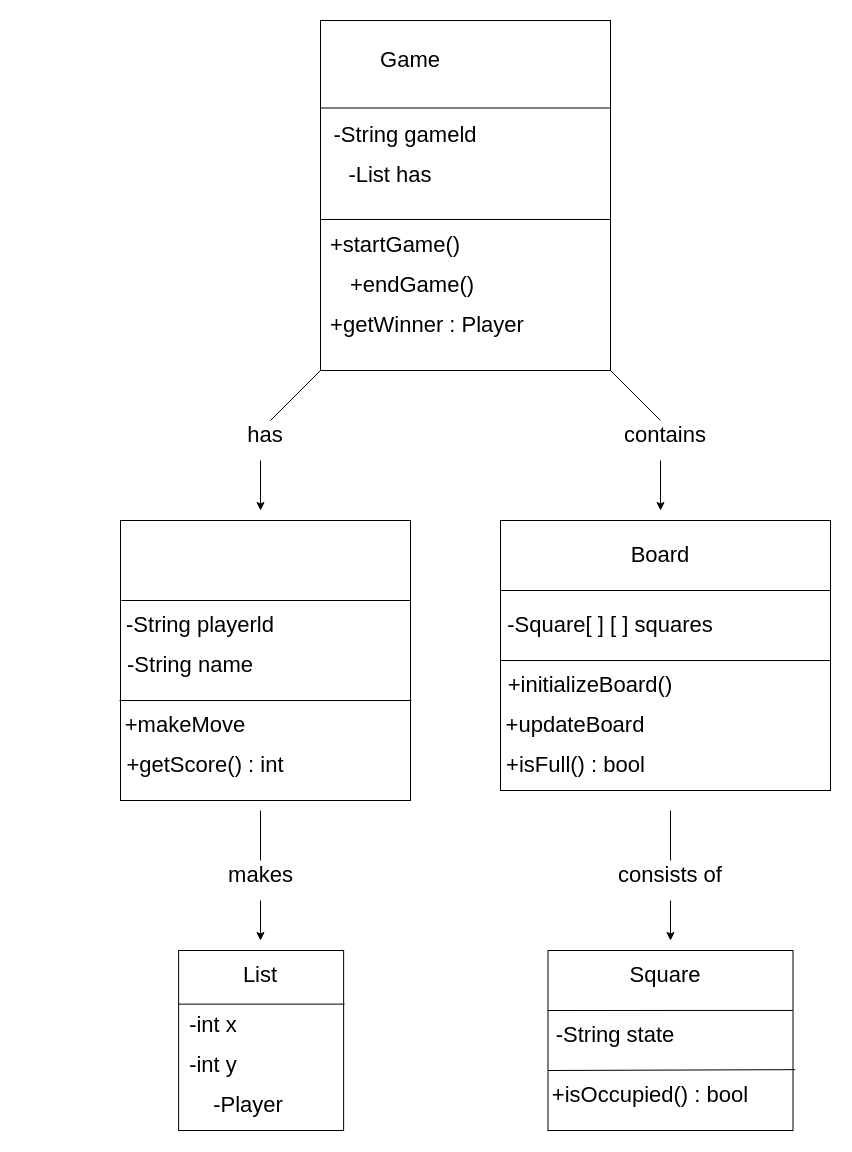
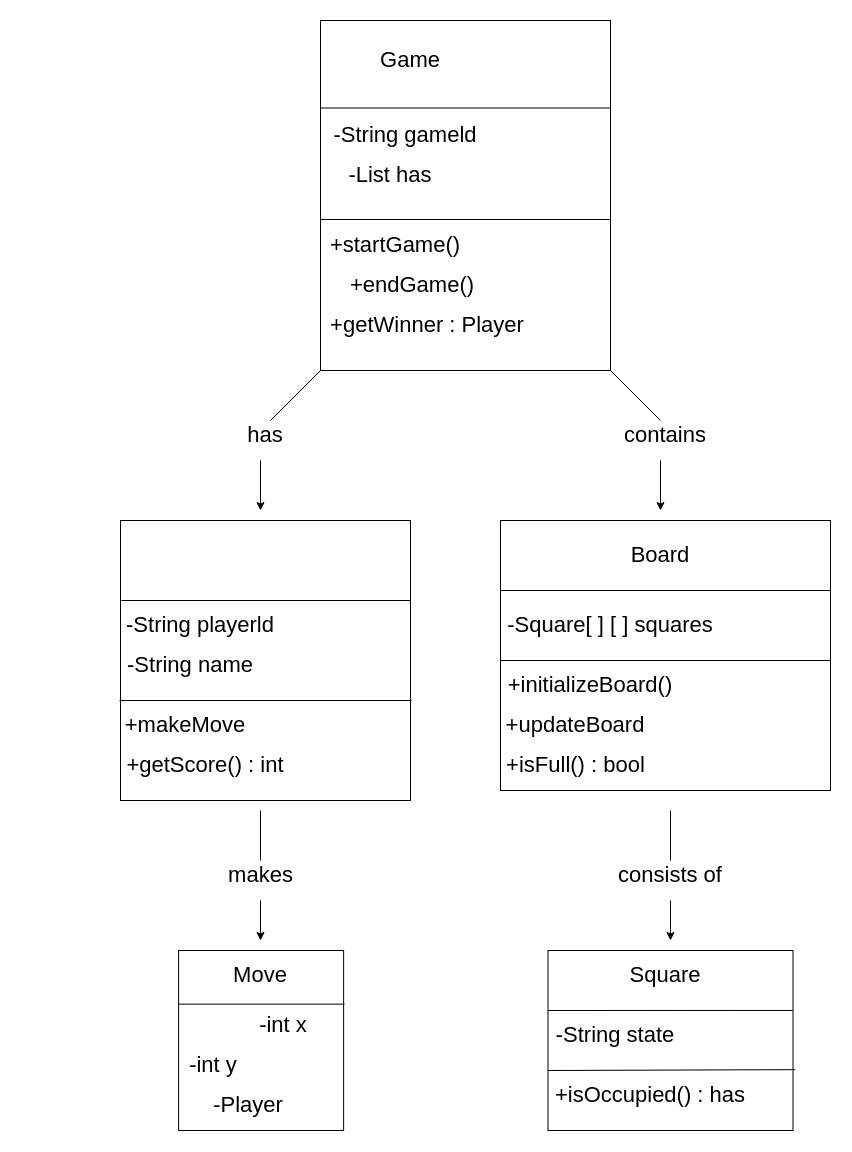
  <mxCell id="0" />
  <mxCell id="1" parent="0" />
  <mxCell id="2" value="&lt;h2&gt;&lt;br&gt;&lt;/h2&gt;" style="rounded=0;whiteSpace=wrap;html=1;fillStyle=auto;fillColor=none;strokeColor=#000000;gradientColor=#000000;" vertex="1" parent="1"><mxGeometry x="320" y="20" width="290" height="350" as="geometry" /></mxCell>
  <mxCell id="3" value="" style="endArrow=none;html=1;rounded=0;entryX=0;entryY=0.25;entryDx=0;entryDy=0;exitX=1;exitY=0.25;exitDx=0;exitDy=0;" edge="1" parent="1" source="2" target="2"><mxGeometry width="50" height="50" relative="1" as="geometry"><mxPoint x="464" y="130" as="sourcePoint" /><mxPoint x="514" y="80" as="targetPoint" /></mxGeometry></mxCell>
  <mxCell id="4" value="Game" style="text;html=1;align=center;verticalAlign=middle;whiteSpace=wrap;rounded=0;fontFamily=Helvetica;fontSize=22;" vertex="1" parent="1"><mxGeometry x="380" y="40" width="60" height="40" as="geometry" /></mxCell>
  <mxCell id="5" value="" style="endArrow=none;html=1;rounded=0;" edge="1" parent="1"><mxGeometry width="50" height="50" relative="1" as="geometry"><mxPoint x="320" y="219" as="sourcePoint" /><mxPoint x="610" y="219" as="targetPoint" /><Array as="points" /></mxGeometry></mxCell>
  <mxCell id="6" value="-String gameld" style="text;html=1;align=center;verticalAlign=middle;whiteSpace=wrap;rounded=0;fontSize=22;" vertex="1" parent="1"><mxGeometry x="310" y="120" width="190" height="30" as="geometry" /></mxCell>
  <mxCell id="7" value="-List has" style="text;html=1;align=center;verticalAlign=middle;whiteSpace=wrap;rounded=0;fontSize=22;" vertex="1" parent="1"><mxGeometry x="290" y="160" width="200" height="30" as="geometry" /></mxCell>
  <mxCell id="8" value="+startGame()" style="text;html=1;align=center;verticalAlign=middle;whiteSpace=wrap;rounded=0;fontSize=22;" vertex="1" parent="1"><mxGeometry x="320" y="230" width="150" height="30" as="geometry" /></mxCell>
  <mxCell id="9" value="+endGame()" style="text;html=1;align=center;verticalAlign=middle;whiteSpace=wrap;rounded=0;fontSize=22;" vertex="1" parent="1"><mxGeometry x="342.5" y="270" width="137.5" height="30" as="geometry" /></mxCell>
  <mxCell id="10" value="+getWinner : Player" style="text;html=1;align=center;verticalAlign=middle;whiteSpace=wrap;rounded=0;fontSize=22;" vertex="1" parent="1"><mxGeometry x="322.5" y="310" width="207.5" height="30" as="geometry" /></mxCell>
  <mxCell id="11" value="" style="endArrow=none;html=1;rounded=0;" edge="1" parent="1"><mxGeometry width="50" height="50" relative="1" as="geometry"><mxPoint x="270" y="420" as="sourcePoint" /><mxPoint x="320" y="370" as="targetPoint" /></mxGeometry></mxCell>
  <mxCell id="12" value="" style="endArrow=none;html=1;rounded=0;" edge="1" parent="1"><mxGeometry width="50" height="50" relative="1" as="geometry"><mxPoint x="660" y="420" as="sourcePoint" /><mxPoint x="610" y="370" as="targetPoint" /></mxGeometry></mxCell>
  <mxCell id="13" value="has" style="text;html=1;align=center;verticalAlign=middle;whiteSpace=wrap;rounded=0;fontSize=22;" vertex="1" parent="1"><mxGeometry x="230" y="420" width="70" height="30" as="geometry" /></mxCell>
  <mxCell id="14" value="contains" style="text;html=1;align=center;verticalAlign=middle;whiteSpace=wrap;rounded=0;fontSize=22;" vertex="1" parent="1"><mxGeometry x="600" y="420" width="130" height="30" as="geometry" /></mxCell>
  <mxCell id="15" value="" style="endArrow=classic;html=1;rounded=0;" edge="1" parent="1"><mxGeometry width="50" height="50" relative="1" as="geometry"><mxPoint x="260" y="460" as="sourcePoint" /><mxPoint x="260" y="510" as="targetPoint" /></mxGeometry></mxCell>
  <mxCell id="16" value="" style="endArrow=classic;html=1;rounded=0;" edge="1" parent="1"><mxGeometry width="50" height="50" relative="1" as="geometry"><mxPoint x="660" y="460" as="sourcePoint" /><mxPoint x="660" y="510" as="targetPoint" /></mxGeometry></mxCell>
  <mxCell id="17" value="" style="rounded=0;whiteSpace=wrap;html=1;fillColor=none;" vertex="1" parent="1"><mxGeometry x="120" y="520" width="290" height="280" as="geometry" /></mxCell>
  <mxCell id="18" value="" style="endArrow=none;html=1;rounded=0;" edge="1" parent="1"><mxGeometry width="50" height="50" relative="1" as="geometry"><mxPoint x="121" y="600" as="sourcePoint" /><mxPoint x="410" y="600" as="targetPoint" /></mxGeometry></mxCell>
  <mxCell id="19" value="" style="endArrow=none;html=1;rounded=0;" edge="1" parent="1"><mxGeometry width="50" height="50" relative="1" as="geometry"><mxPoint x="119" y="700" as="sourcePoint" /><mxPoint x="411" y="700" as="targetPoint" /></mxGeometry></mxCell>
  <mxCell id="20" value="-String playerld" style="text;html=1;align=center;verticalAlign=middle;whiteSpace=wrap;rounded=0;fontSize=22;" vertex="1" parent="1"><mxGeometry x="110" y="610" width="180" height="30" as="geometry" /></mxCell>
  <mxCell id="21" value="-String name" style="text;html=1;align=center;verticalAlign=middle;whiteSpace=wrap;rounded=0;fontSize=22;" vertex="1" parent="1"><mxGeometry x="120" y="650" width="140" height="30" as="geometry" /></mxCell>
  <mxCell id="22" value="+makeMove" style="text;html=1;align=center;verticalAlign=middle;whiteSpace=wrap;rounded=0;fontSize=22;" vertex="1" parent="1"><mxGeometry x="20" y="710" width="330" height="30" as="geometry" /></mxCell>
  <mxCell id="23" value="+getScore() : int" style="text;html=1;align=center;verticalAlign=middle;whiteSpace=wrap;rounded=0;fontSize=22;" vertex="1" parent="1"><mxGeometry x="80" y="750" width="250" height="30" as="geometry" /></mxCell>
  <mxCell id="24" value="" style="rounded=0;whiteSpace=wrap;html=1;fillColor=none;" vertex="1" parent="1"><mxGeometry x="500" y="520" width="330" height="270" as="geometry" /></mxCell>
  <mxCell id="25" value="" style="endArrow=none;html=1;rounded=0;" edge="1" parent="1"><mxGeometry width="50" height="50" relative="1" as="geometry"><mxPoint x="500" y="590" as="sourcePoint" /><mxPoint x="830" y="590" as="targetPoint" /></mxGeometry></mxCell>
  <mxCell id="26" value="" style="endArrow=none;html=1;rounded=0;" edge="1" parent="1" target="24"><mxGeometry width="50" height="50" relative="1" as="geometry"><mxPoint x="500" y="660" as="sourcePoint" /><mxPoint x="550" y="610" as="targetPoint" /><Array as="points"><mxPoint x="830" y="660" /></Array></mxGeometry></mxCell>
  <mxCell id="27" value="Board" style="text;html=1;align=center;verticalAlign=middle;whiteSpace=wrap;rounded=0;fontSize=22;" vertex="1" parent="1"><mxGeometry x="560" y="540" width="200" height="30" as="geometry" /></mxCell>
  <mxCell id="28" value="-Square[ ] [ ] squares" style="text;html=1;align=center;verticalAlign=middle;whiteSpace=wrap;rounded=0;fontSize=22;" vertex="1" parent="1"><mxGeometry x="440" y="610" width="340" height="30" as="geometry" /></mxCell>
  <mxCell id="29" value="+initializeBoard()" style="text;html=1;align=center;verticalAlign=middle;whiteSpace=wrap;rounded=0;fontSize=22;" vertex="1" parent="1"><mxGeometry x="480" y="670" width="220" height="30" as="geometry" /></mxCell>
  <mxCell id="30" value="+updateBoard" style="text;html=1;align=center;verticalAlign=middle;whiteSpace=wrap;rounded=0;fontSize=22;" vertex="1" parent="1"><mxGeometry x="490" y="710" width="170" height="30" as="geometry" /></mxCell>
  <mxCell id="31" value="+isFull() : bool" style="text;html=1;align=center;verticalAlign=middle;whiteSpace=wrap;rounded=0;fontSize=22;" vertex="1" parent="1"><mxGeometry x="472.5" y="750" width="205" height="30" as="geometry" /></mxCell>
  <mxCell id="32" value="" style="endArrow=none;html=1;rounded=0;" edge="1" parent="1"><mxGeometry width="50" height="50" relative="1" as="geometry"><mxPoint x="260" y="860" as="sourcePoint" /><mxPoint x="260" y="810" as="targetPoint" /></mxGeometry></mxCell>
  <mxCell id="33" value="makes" style="text;html=1;align=center;verticalAlign=middle;whiteSpace=wrap;rounded=0;fontSize=22;" vertex="1" parent="1"><mxGeometry x="211.25" y="860" width="98.75" height="30" as="geometry" /></mxCell>
  <mxCell id="34" value="" style="endArrow=classic;html=1;rounded=0;" edge="1" parent="1"><mxGeometry width="50" height="50" relative="1" as="geometry"><mxPoint x="260" y="900" as="sourcePoint" /><mxPoint x="260" y="940" as="targetPoint" /></mxGeometry></mxCell>
  <mxCell id="35" value="" style="rounded=0;whiteSpace=wrap;html=1;fillColor=none;" vertex="1" parent="1"><mxGeometry x="178.12" y="950" width="165" height="180" as="geometry" /></mxCell>
  <mxCell id="36" value="" style="endArrow=none;html=1;rounded=0;exitX=0.001;exitY=0.298;exitDx=0;exitDy=0;exitPerimeter=0;entryX=1.005;entryY=0.298;entryDx=0;entryDy=0;entryPerimeter=0;" edge="1" parent="1" source="35" target="35"><mxGeometry width="50" height="50" relative="1" as="geometry"><mxPoint x="200" y="1010" as="sourcePoint" /><mxPoint x="340" y="1010" as="targetPoint" /></mxGeometry></mxCell>
- <mxCell id="37" value="List" style="text;html=1;align=center;verticalAlign=middle;whiteSpace=wrap;rounded=0;fontSize=22;" vertex="1" parent="1"><mxGeometry x="210" y="960" width="100" height="30" as="geometry" /></mxCell>
- <mxCell id="38" value="-int x" style="text;html=1;align=center;verticalAlign=middle;whiteSpace=wrap;rounded=0;fontSize=22;" vertex="1" parent="1"><mxGeometry x="178.12" y="1010" width="70" height="30" as="geometry" /></mxCell>
+ <mxCell id="37" value="Move" style="text;html=1;align=center;verticalAlign=middle;whiteSpace=wrap;rounded=0;fontSize=22;" vertex="1" parent="1"><mxGeometry x="210" y="960" width="100" height="30" as="geometry" /></mxCell>
+ <mxCell id="38" value="-int x" style="text;html=1;align=center;verticalAlign=middle;whiteSpace=wrap;rounded=0;fontSize=22;" vertex="1" parent="1"><mxGeometry x="248.12" y="1010" width="70" height="30" as="geometry" /></mxCell>
  <mxCell id="39" value="-int y" style="text;html=1;align=center;verticalAlign=middle;whiteSpace=wrap;rounded=0;fontSize=22;" vertex="1" parent="1"><mxGeometry x="158.12" y="1050" width="110" height="30" as="geometry" /></mxCell>
  <mxCell id="40" value="-Player" style="text;html=1;align=center;verticalAlign=middle;whiteSpace=wrap;rounded=0;fontSize=22;" vertex="1" parent="1"><mxGeometry x="203.12" y="1090" width="90" height="30" as="geometry" /></mxCell>
  <mxCell id="41" value="" style="endArrow=none;html=1;rounded=0;" edge="1" parent="1"><mxGeometry width="50" height="50" relative="1" as="geometry"><mxPoint x="670" y="860" as="sourcePoint" /><mxPoint x="670" y="810" as="targetPoint" /></mxGeometry></mxCell>
  <mxCell id="42" value="consists of" style="text;html=1;align=center;verticalAlign=middle;whiteSpace=wrap;rounded=0;fontSize=22;" vertex="1" parent="1"><mxGeometry x="610" y="860" width="120" height="30" as="geometry" /></mxCell>
  <mxCell id="43" value="" style="endArrow=classic;html=1;rounded=0;" edge="1" parent="1"><mxGeometry width="50" height="50" relative="1" as="geometry"><mxPoint x="670" y="900" as="sourcePoint" /><mxPoint x="670" y="940" as="targetPoint" /></mxGeometry></mxCell>
  <mxCell id="44" value="" style="rounded=0;whiteSpace=wrap;html=1;fillColor=none;" vertex="1" parent="1"><mxGeometry x="547.5" y="950" width="245" height="180" as="geometry" /></mxCell>
  <mxCell id="45" value="" style="endArrow=none;html=1;rounded=0;entryX=0.999;entryY=0.333;entryDx=0;entryDy=0;entryPerimeter=0;" edge="1" parent="1" target="44"><mxGeometry width="50" height="50" relative="1" as="geometry"><mxPoint x="547.5" y="1010" as="sourcePoint" /><mxPoint x="597.5" y="960" as="targetPoint" /></mxGeometry></mxCell>
  <mxCell id="46" value="" style="endArrow=none;html=1;rounded=0;entryX=1.009;entryY=0.662;entryDx=0;entryDy=0;entryPerimeter=0;" edge="1" parent="1" target="44"><mxGeometry width="50" height="50" relative="1" as="geometry"><mxPoint x="547.5" y="1070" as="sourcePoint" /><mxPoint x="597.5" y="1020" as="targetPoint" /></mxGeometry></mxCell>
  <mxCell id="47" value="Square" style="text;html=1;align=center;verticalAlign=middle;whiteSpace=wrap;rounded=0;fontSize=22;" vertex="1" parent="1"><mxGeometry x="595" y="960" width="140" height="30" as="geometry" /></mxCell>
  <mxCell id="48" value="-String state" style="text;html=1;align=center;verticalAlign=middle;whiteSpace=wrap;rounded=0;fontSize=22;" vertex="1" parent="1"><mxGeometry x="550" y="1020" width="130" height="30" as="geometry" /></mxCell>
- <mxCell id="49" value="+isOccupied() : bool" style="text;html=1;align=center;verticalAlign=middle;whiteSpace=wrap;rounded=0;fontSize=22;" vertex="1" parent="1"><mxGeometry x="540" y="1080" width="220" height="30" as="geometry" /></mxCell>
+ <mxCell id="49" value="+isOccupied() : has" style="text;html=1;align=center;verticalAlign=middle;whiteSpace=wrap;rounded=0;fontSize=22;" vertex="1" parent="1"><mxGeometry x="540" y="1080" width="220" height="30" as="geometry" /></mxCell>
